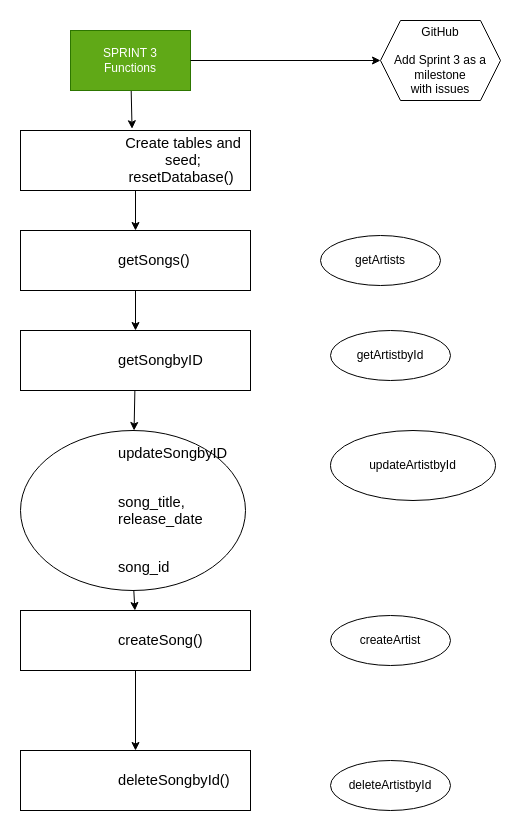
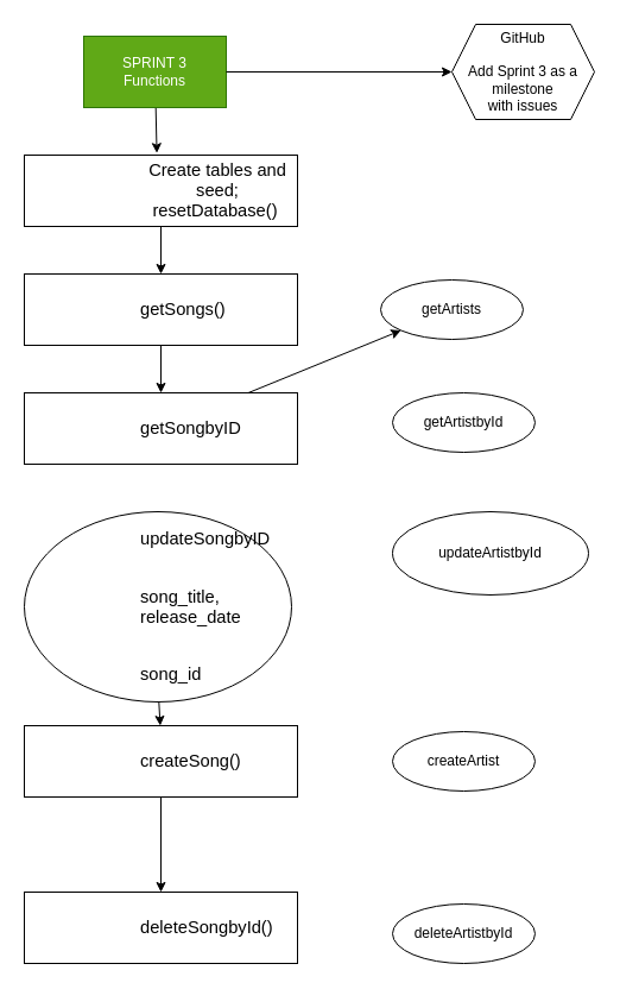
  <mxCell id="0" />
  <mxCell id="1" parent="0" />
  <mxCell id="2" value="" style="edgeStyle=none;html=1;entryX=0.485;entryY=-0.029;entryDx=0;entryDy=0;entryPerimeter=0;" parent="1" source="3" target="5" edge="1"><mxGeometry relative="1" as="geometry" /></mxCell>
  <mxCell id="3" value="SPRINT 3&lt;br&gt;Functions" style="rounded=0;whiteSpace=wrap;html=1;fillColor=#60a917;fontColor=#ffffff;strokeColor=#2D7600;" parent="1" vertex="1"><mxGeometry x="70" y="30" width="120" height="60" as="geometry" /></mxCell>
  <mxCell id="4" value="" style="edgeStyle=none;html=1;" edge="1" parent="1" source="5" target="8"><mxGeometry relative="1" as="geometry" /></mxCell>
  <mxCell id="5" value="&lt;ul style=&quot;padding: 0px; margin: 0px; list-style-type: none; font-family: Roboto, arial, sans, sans-serif; font-size: medium;&quot; class=&quot;c4 lst-kix_3uciqo9r83ic-1 start&quot;&gt;&lt;li style=&quot;padding-top: 12pt; padding-bottom: 12pt; padding-left: 0pt; font-size: 11pt; font-family: Arial; margin-left: 72pt; line-height: 1.15;&quot; class=&quot;c7 li-bullet-0&quot;&gt;Create tables and seed; resetDatabase()&amp;nbsp;&lt;/li&gt;&lt;/ul&gt;" style="rounded=0;whiteSpace=wrap;html=1;align=center;" parent="1" vertex="1"><mxGeometry x="20" y="130" width="230" height="60" as="geometry" /></mxCell>
  <mxCell id="6" value="GitHub&lt;br&gt;&lt;br&gt;Add Sprint 3 as a milestone&lt;br&gt;with issues" style="shape=hexagon;perimeter=hexagonPerimeter2;whiteSpace=wrap;html=1;fixedSize=1;" parent="1" vertex="1"><mxGeometry x="380" y="20" width="120" height="80" as="geometry" /></mxCell>
  <mxCell id="7" value="" style="edgeStyle=none;html=1;" edge="1" parent="1" source="8" target="10"><mxGeometry relative="1" as="geometry" /></mxCell>
  <mxCell id="8" value="&lt;ul style=&quot;padding: 0px; margin: 0px; list-style-type: none; font-family: Roboto, arial, sans, sans-serif; font-size: medium;&quot; class=&quot;c4 lst-kix_3uciqo9r83ic-1 start&quot;&gt;&lt;li style=&quot;padding-top: 12pt; padding-bottom: 12pt; padding-left: 0pt; font-size: 11pt; font-family: Arial; margin-left: 72pt; line-height: 1.15;&quot; class=&quot;c7 li-bullet-0&quot;&gt;getSongs()&lt;/li&gt;&lt;/ul&gt;" style="rounded=0;whiteSpace=wrap;html=1;align=left;" vertex="1" parent="1"><mxGeometry x="20" y="230" width="230" height="60" as="geometry" /></mxCell>
- <mxCell id="9" value="" style="edgeStyle=none;html=1;" edge="1" parent="1" source="10" target="13"><mxGeometry relative="1" as="geometry" /></mxCell>
+ <mxCell id="9" value="" style="edgeStyle=none;html=1;" edge="1" parent="1" source="10" target="17"><mxGeometry relative="1" as="geometry" /></mxCell>
  <mxCell id="10" value="&lt;ul style=&quot;padding: 0px; margin: 0px; list-style-type: none; font-family: Roboto, arial, sans, sans-serif; font-size: medium;&quot; class=&quot;c4 lst-kix_3uciqo9r83ic-1 start&quot;&gt;&lt;li style=&quot;padding-top: 12pt; padding-bottom: 12pt; padding-left: 0pt; font-size: 11pt; font-family: Arial; margin-left: 72pt; line-height: 1.15;&quot; class=&quot;c7 li-bullet-0&quot;&gt;getSongbyID&lt;/li&gt;&lt;/ul&gt;" style="rounded=0;whiteSpace=wrap;html=1;align=left;" vertex="1" parent="1"><mxGeometry x="20" y="330" width="230" height="60" as="geometry" /></mxCell>
  <mxCell id="11" value="" style="endArrow=classic;html=1;entryX=0;entryY=0.5;entryDx=0;entryDy=0;" edge="1" parent="1" target="6"><mxGeometry width="50" height="50" relative="1" as="geometry"><mxPoint x="190" y="60" as="sourcePoint" /><mxPoint x="240" y="10" as="targetPoint" /></mxGeometry></mxCell>
  <mxCell id="12" value="" style="edgeStyle=none;html=1;" edge="1" parent="1" source="13" target="15"><mxGeometry relative="1" as="geometry" /></mxCell>
  <mxCell id="13" value="&lt;ul style=&quot;padding: 0px; margin: 0px; list-style-type: none; font-family: Roboto, arial, sans, sans-serif; font-size: medium;&quot; class=&quot;c4 lst-kix_3uciqo9r83ic-1 start&quot;&gt;&lt;li style=&quot;padding-top: 12pt; padding-bottom: 12pt; padding-left: 0pt; font-size: 11pt; font-family: Arial; margin-left: 72pt; line-height: 1.15;&quot; class=&quot;c7 li-bullet-0&quot;&gt;updateSongbyID&lt;/li&gt;&lt;li style=&quot;padding-top: 12pt; padding-bottom: 12pt; padding-left: 0pt; font-size: 11pt; font-family: Arial; margin-left: 72pt; line-height: 1.15;&quot; class=&quot;c7 li-bullet-0&quot;&gt;song_title, release_date&lt;/li&gt;&lt;li style=&quot;padding-top: 12pt; padding-bottom: 12pt; padding-left: 0pt; font-size: 11pt; font-family: Arial; margin-left: 72pt; line-height: 1.15;&quot; class=&quot;c7 li-bullet-0&quot;&gt;song_id&lt;/li&gt;&lt;/ul&gt;" style="ellipse;whiteSpace=wrap;html=1;align=left;" vertex="1" parent="1"><mxGeometry x="20" y="430" width="225" height="160" as="geometry" /></mxCell>
  <mxCell id="14" value="" style="edgeStyle=none;html=1;" edge="1" parent="1" source="15" target="16"><mxGeometry relative="1" as="geometry" /></mxCell>
  <mxCell id="15" value="&lt;ul style=&quot;padding: 0px; margin: 0px; list-style-type: none; font-family: Roboto, arial, sans, sans-serif; font-size: medium;&quot; class=&quot;c4 lst-kix_3uciqo9r83ic-1 start&quot;&gt;&lt;li style=&quot;padding-top: 12pt; padding-bottom: 12pt; padding-left: 0pt; font-size: 11pt; font-family: Arial; margin-left: 72pt; line-height: 1.15;&quot; class=&quot;c7 li-bullet-0&quot;&gt;createSong()&lt;/li&gt;&lt;/ul&gt;" style="rounded=0;whiteSpace=wrap;html=1;align=left;" vertex="1" parent="1"><mxGeometry x="20" y="610" width="230" height="60" as="geometry" /></mxCell>
  <mxCell id="16" value="&lt;ul style=&quot;padding: 0px; margin: 0px; list-style-type: none; font-family: Roboto, arial, sans, sans-serif; font-size: medium;&quot; class=&quot;c4 lst-kix_3uciqo9r83ic-1 start&quot;&gt;&lt;li style=&quot;padding-top: 12pt; padding-bottom: 12pt; padding-left: 0pt; font-size: 11pt; font-family: Arial; margin-left: 72pt; line-height: 1.15;&quot; class=&quot;c7 li-bullet-0&quot;&gt;deleteSongbyId()&lt;/li&gt;&lt;/ul&gt;" style="rounded=0;whiteSpace=wrap;html=1;align=left;" vertex="1" parent="1"><mxGeometry x="20" y="750" width="230" height="60" as="geometry" /></mxCell>
  <mxCell id="17" value="getArtists" style="ellipse;whiteSpace=wrap;html=1;" vertex="1" parent="1"><mxGeometry x="320" y="235" width="120" height="50" as="geometry" /></mxCell>
  <mxCell id="18" value="getArtistbyId" style="ellipse;whiteSpace=wrap;html=1;" vertex="1" parent="1"><mxGeometry x="330" y="330" width="120" height="50" as="geometry" /></mxCell>
  <mxCell id="19" value="updateArtistbyId" style="ellipse;whiteSpace=wrap;html=1;" vertex="1" parent="1"><mxGeometry x="330" y="430" width="165" height="70" as="geometry" /></mxCell>
  <mxCell id="20" value="createArtist" style="ellipse;whiteSpace=wrap;html=1;" vertex="1" parent="1"><mxGeometry x="330" y="615" width="120" height="50" as="geometry" /></mxCell>
  <mxCell id="21" value="deleteArtistbyId" style="ellipse;whiteSpace=wrap;html=1;" vertex="1" parent="1"><mxGeometry x="330" y="760" width="120" height="50" as="geometry" /></mxCell>
